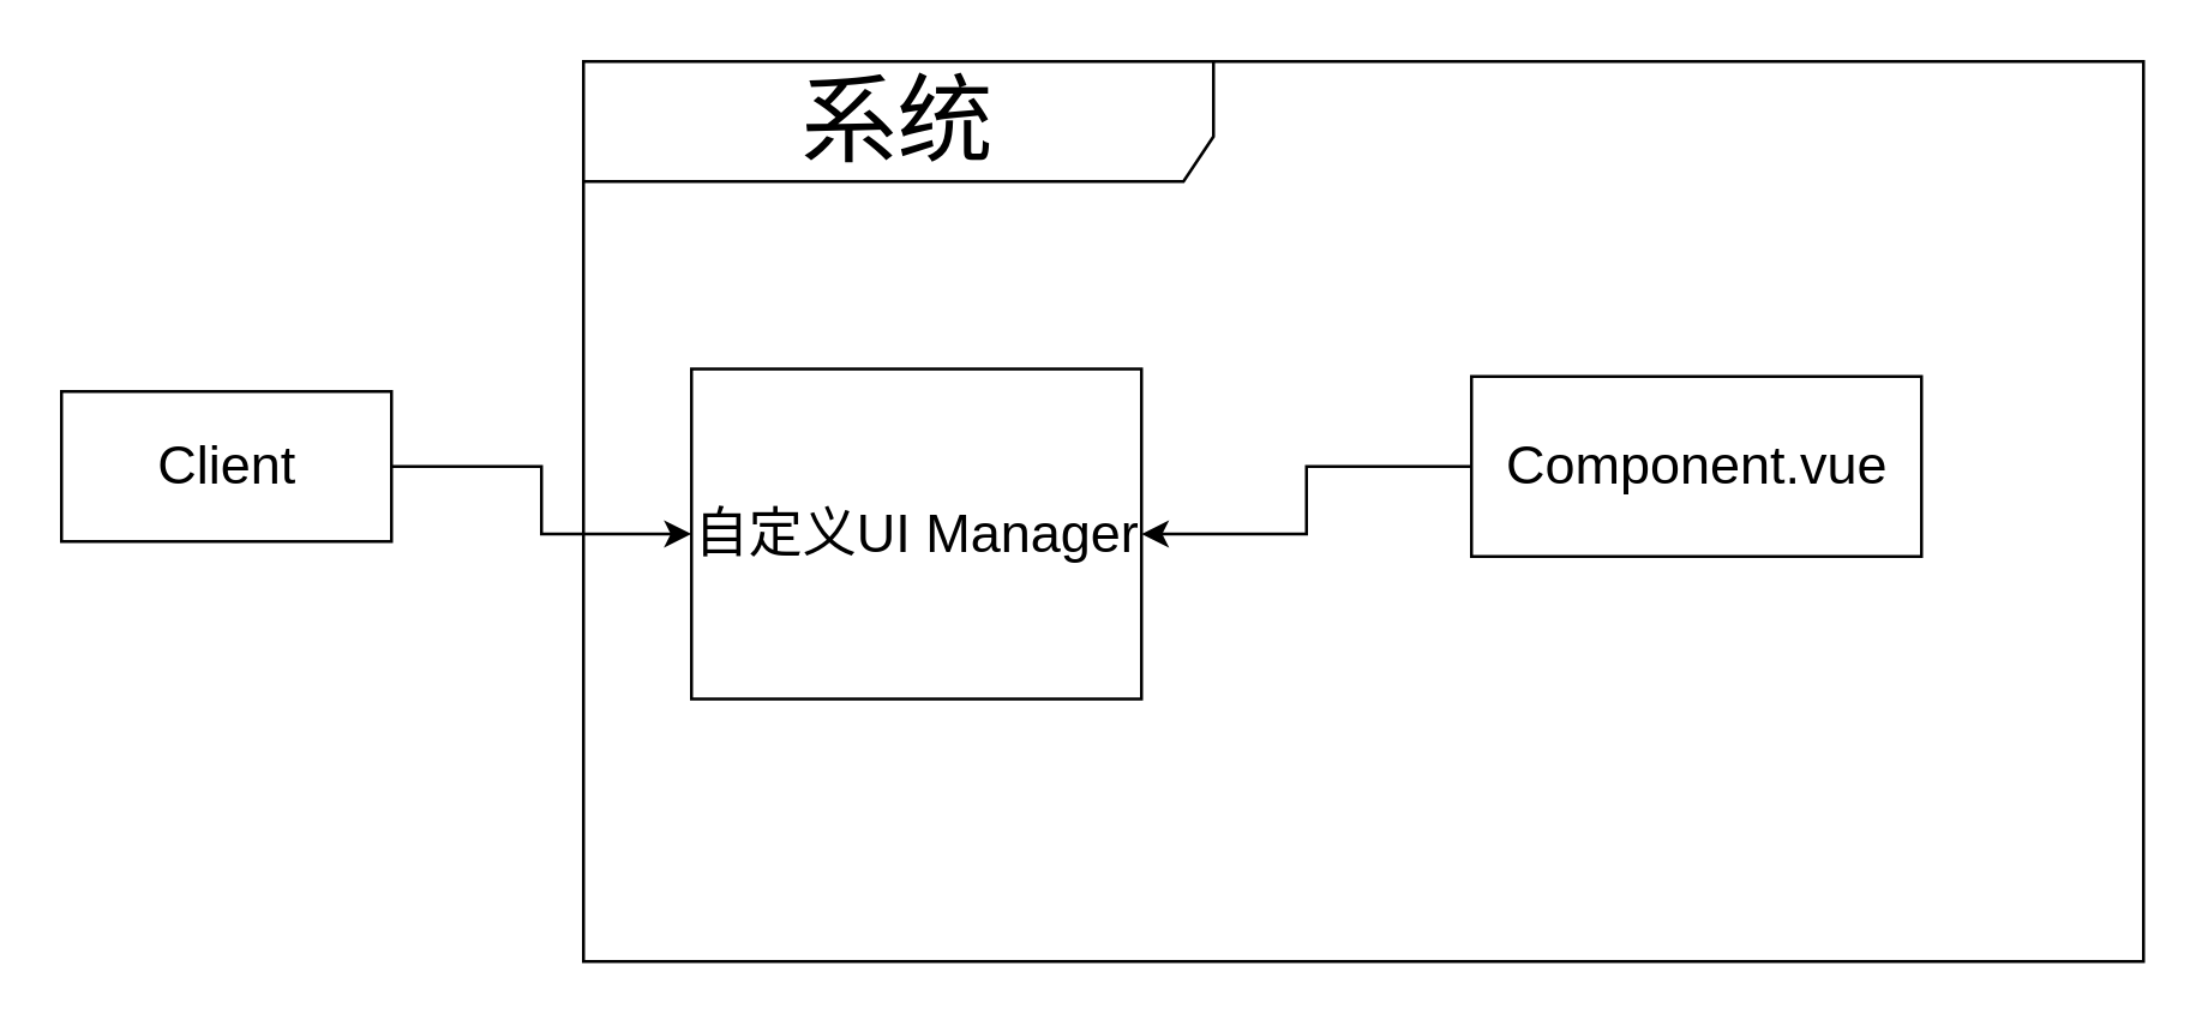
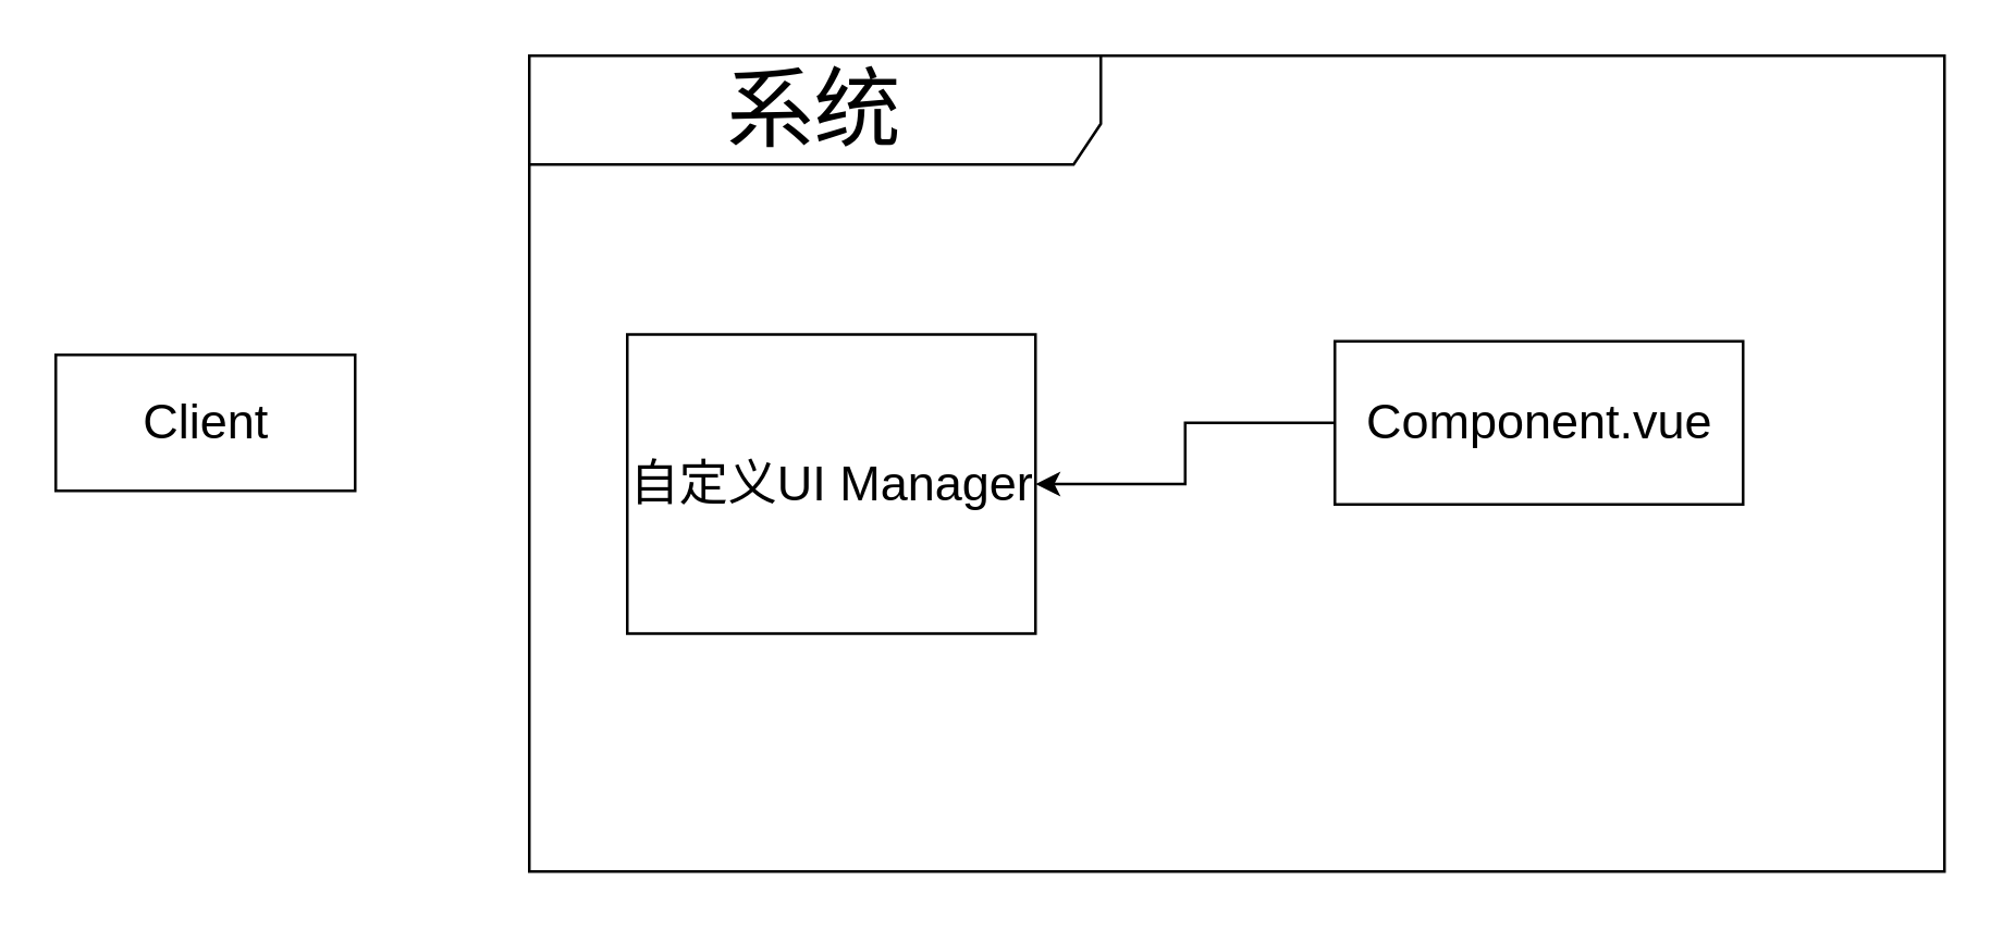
  <mxCell id="0" />
  <mxCell id="1" parent="0" />
  <mxCell id="2" value="系统" style="shape=umlFrame;whiteSpace=wrap;html=1;width=210;height=40;fontSize=32;" parent="1" vertex="1"><mxGeometry x="194" y="20" width="520" height="300" as="geometry" /></mxCell>
  <mxCell id="3" style="edgeStyle=orthogonalEdgeStyle;rounded=0;orthogonalLoop=1;jettySize=auto;html=1;entryX=1;entryY=0.5;entryDx=0;entryDy=0;" parent="1" source="4" target="7" edge="1"><mxGeometry relative="1" as="geometry" /></mxCell>
  <mxCell id="4" value="Component.vue" style="html=1;fontSize=18;" parent="1" vertex="1"><mxGeometry x="490" y="125" width="150" height="60" as="geometry" /></mxCell>
- <mxCell id="5" style="edgeStyle=orthogonalEdgeStyle;rounded=0;orthogonalLoop=1;jettySize=auto;html=1;" parent="1" source="6" target="7" edge="1"><mxGeometry relative="1" as="geometry"><mxPoint x="50" y="155" as="targetPoint" /></mxGeometry></mxCell>
  <mxCell id="6" value="Client" style="html=1;fontSize=18;" parent="1" vertex="1"><mxGeometry x="20" y="130" width="110" height="50" as="geometry" /></mxCell>
  <mxCell id="7" value="自定义UI Manager" style="html=1;fontSize=18;" parent="1" vertex="1"><mxGeometry x="230" y="122.5" width="150" height="110" as="geometry" /></mxCell>
